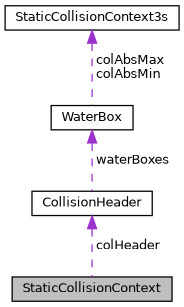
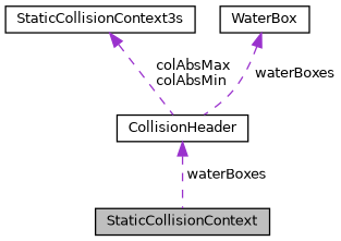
  digraph {
    node [color=black fillcolor=white fontname=Helvetica fontsize=10 shape=record style=filled]
    edge [color=darkorchid3 dir=back fontname=Helvetica fontsize=10 labelfontname=Helvetica labelfontsize=10 style=dashed]
    n1 [fillcolor=grey75 fontcolor=black height=0.2 label=StaticCollisionContext width=0.4]
    n2 [height=0.2 label=CollisionHeader width=0.4]
    n3 [height=0.2 label=StaticCollisionContext3s width=0.4]
    n4 [height=0.2 label=WaterBox width=0.4]
-   n2 -> n1 [label=" colHeader"]
-   n3 -> n4 [label=" colAbsMax\ncolAbsMin"]
+   n2 -> n1 [label=" waterBoxes"]
+   n3 -> n2 [label=" colAbsMax\ncolAbsMin"]
    n4 -> n2 [label=" waterBoxes"]
  }
